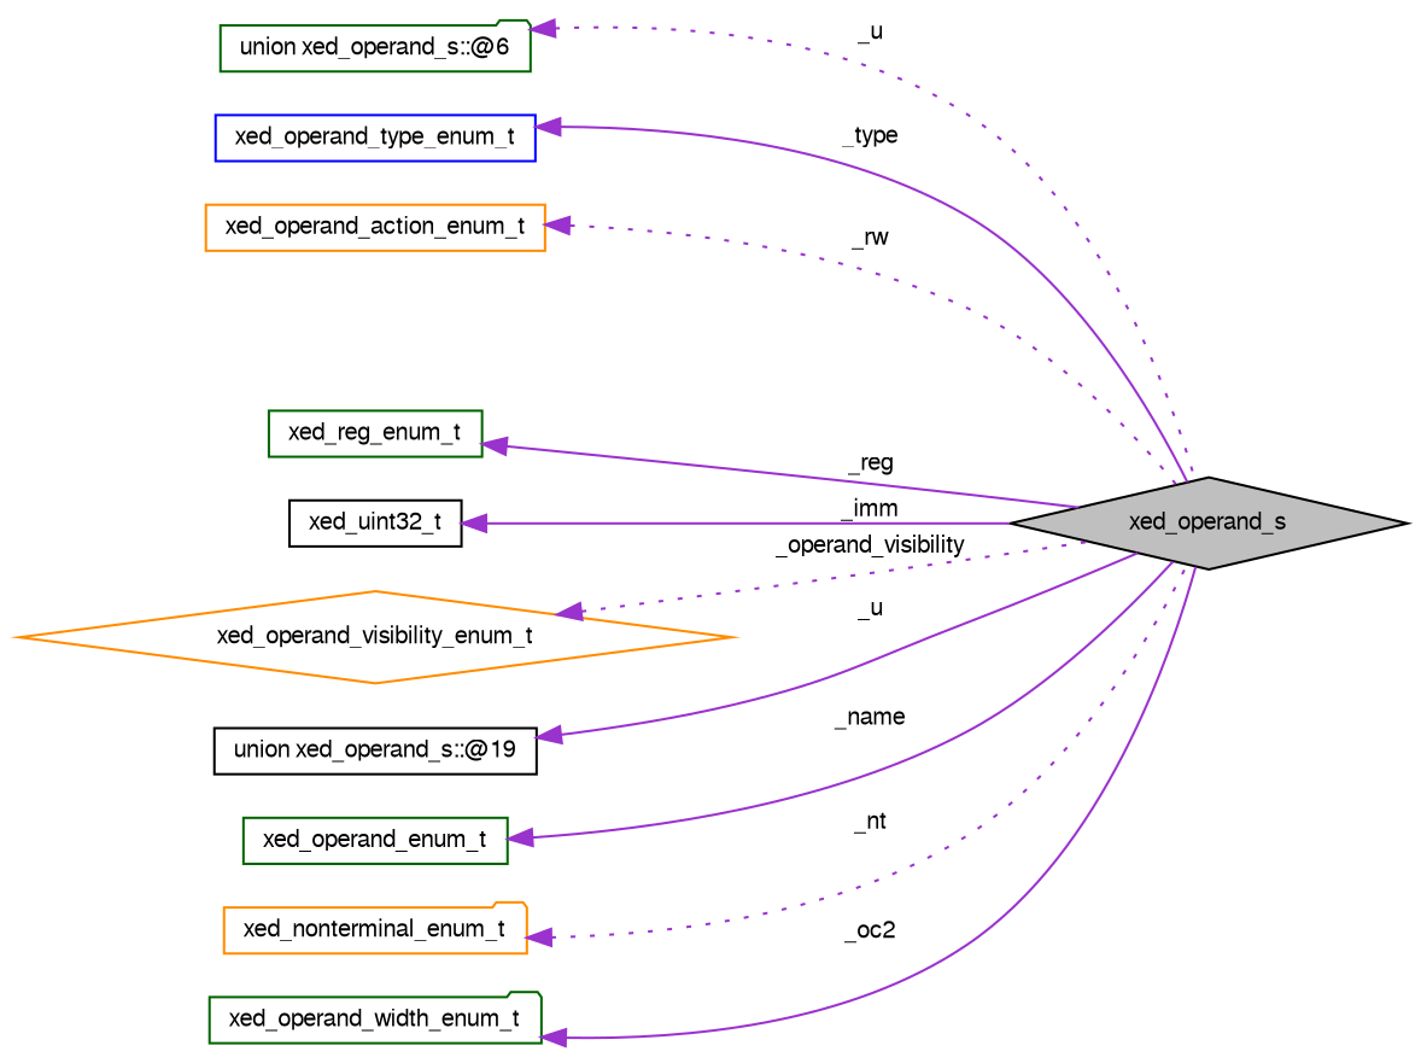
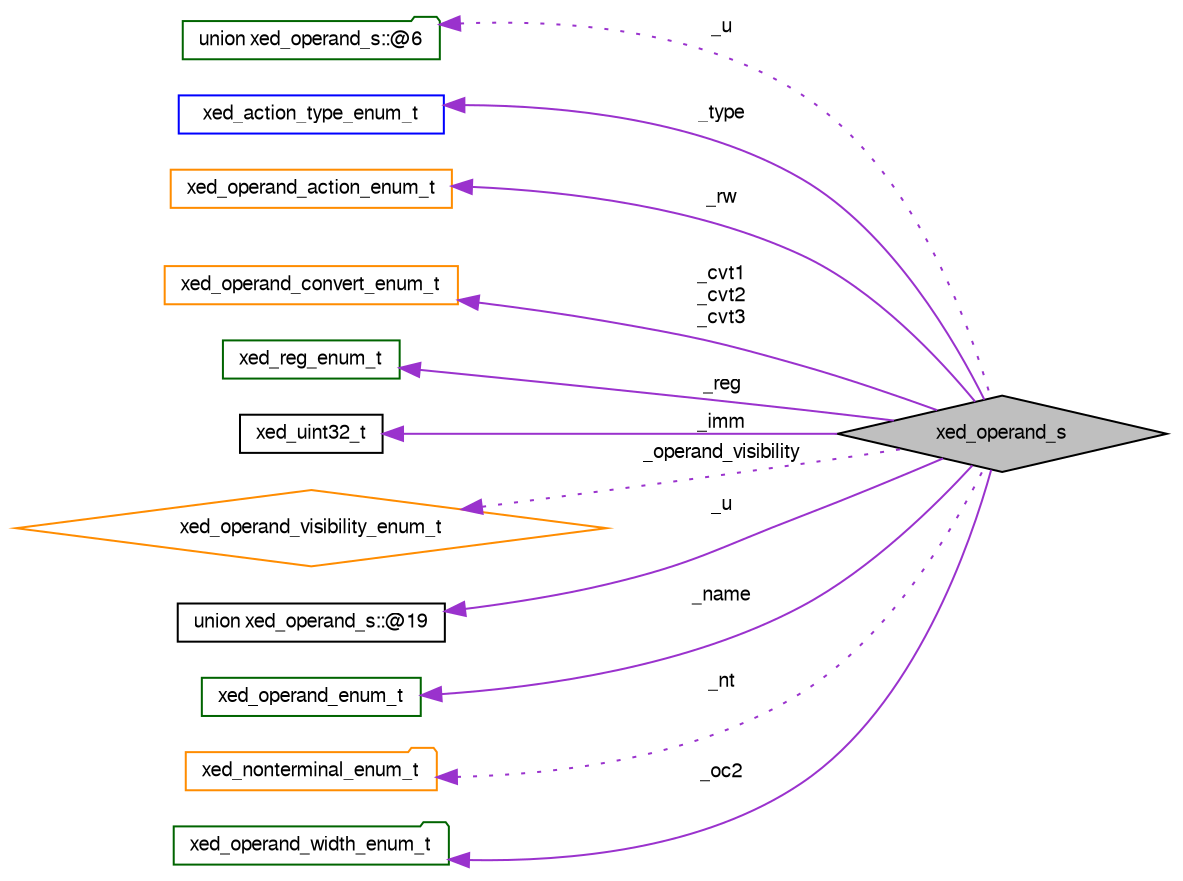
  digraph {
    rankdir=LR
    node [color=darkgreen fontname=FreeSans fontsize=10 shape=box]
    edge [color=darkorchid3 dir=back fontname=FreeSans fontsize=10 labelfontname=FreeSans labelfontsize=10 style=solid]
    n1 [color=black fillcolor=grey75 fontcolor=black height=0.2 label=xed_operand_s shape=diamond style=filled width=0.4]
    n2 [height=0.2 label="union xed_operand_s::@6" shape=folder width=0.4]
-   n3 [color=blue height=0.2 label=xed_operand_type_enum_t width=0.4]
+   n3 [color=blue height=0.2 label=xed_action_type_enum_t width=0.4]
    n4 [color=darkorange height=0.2 label=xed_operand_action_enum_t width=0.4]
+   n5 [color=darkorange height=0.2 label=xed_operand_convert_enum_t width=0.4]
    n6 [height=0.2 label=xed_reg_enum_t width=0.4]
    n7 [color=black height=0.2 label=xed_uint32_t width=0.4]
    n8 [color=darkorange height=0.2 label=xed_operand_visibility_enum_t shape=diamond width=0.4]
    n9 [color=black height=0.2 label="union xed_operand_s::@19" width=0.4]
    n10 [height=0.2 label=xed_operand_enum_t width=0.4]
    n11 [color=darkorange height=0.2 label=xed_nonterminal_enum_t shape=folder width=0.4]
    n12 [height=0.2 label=xed_operand_width_enum_t shape=folder width=0.4]
    n2 -> n1 [label=_u style=dotted]
    n3 -> n1 [label=_type]
-   n4 -> n1 [label=_rw style=dotted]
+   n4 -> n1 [label=_rw]
+   n5 -> n1 [label="_cvt1\n_cvt2\n_cvt3"]
    n6 -> n1 [label=_reg]
    n7 -> n1 [label=_imm]
    n8 -> n1 [label=_operand_visibility style=dotted]
    n9 -> n1 [label=_u]
    n10 -> n1 [label=_name]
    n11 -> n1 [label=_nt style=dotted]
    n12 -> n1 [label=_oc2]
  }
